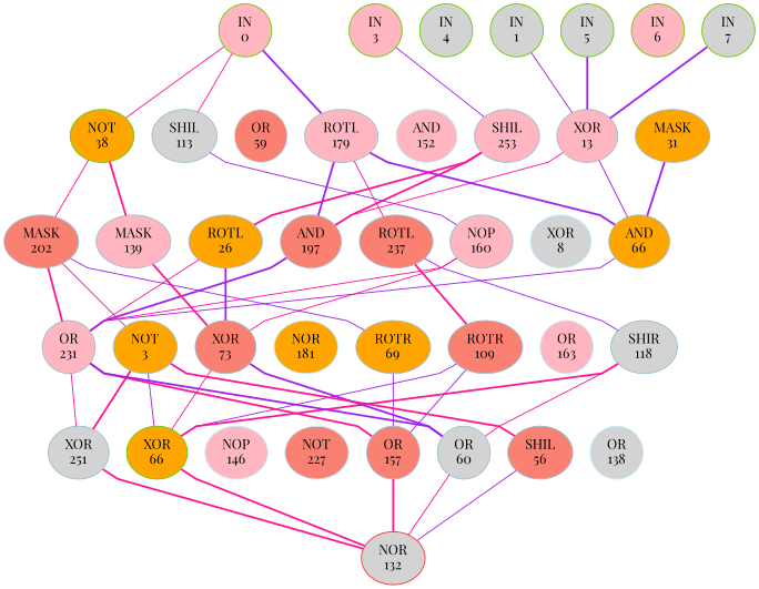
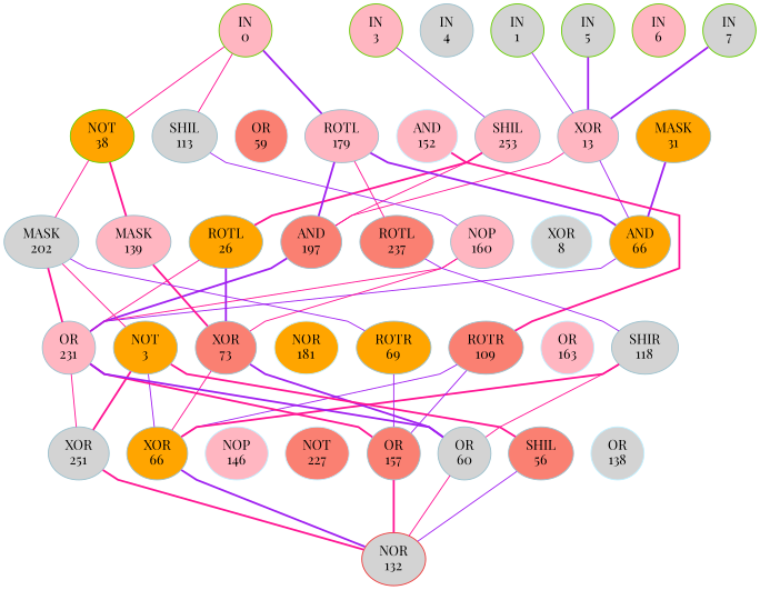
  graph {
    fontname="Playfair Display"
    ordering=out
    rankdir=BT
    ranksep=0.75
    splines=polyline
    node [color=lightblue3 fillcolor=lightpink fontname="Playfair Display" style=filled]
    edge [fontname="Playfair Display" style=invis]
    n1 [color=chartreuse3 label="IN\n0"]
    n2 [color=chartreuse3 fillcolor=lightgrey label="IN\n1"]
    n3 [color=chartreuse3 label="IN\n3"]
-   n4 [color=chartreuse3 fillcolor=lightgrey label="IN\n4"]
+   n4 [fillcolor=lightgrey label="IN\n4"]
    n5 [color=chartreuse3 fillcolor=lightgrey label="IN\n5"]
    n6 [color=chartreuse3 label="IN\n6"]
    n7 [color=chartreuse3 fillcolor=lightgrey label="IN\n7"]
    n8 [color=chartreuse3 fillcolor=orange label="NOT\n38"]
    n9 [fillcolor=lightgrey label="SHIL\n113"]
    n10 [color=lightblue1 fillcolor=salmon label="OR\n59"]
    n11 [label="ROTL\n179"]
    n12 [color=lightblue1 label="AND\n152"]
    n13 [label="SHIL\n253"]
    n14 [label="XOR\n13"]
    n15 [fillcolor=orange label="MASK\n31"]
-   n16 [fillcolor=salmon label="MASK\n202"]
+   n16 [fillcolor=lightgrey label="MASK\n202"]
    n17 [label="MASK\n139"]
    n18 [fillcolor=orange label="ROTL\n26"]
    n19 [fillcolor=salmon label="AND\n197"]
    n20 [fillcolor=salmon label="ROTL\n237"]
    n21 [label="NOP\n160"]
    n22 [color=lightblue1 fillcolor=lightgrey label="XOR\n8"]
    n23 [fillcolor=orange label="AND\n66"]
    n24 [label="OR\n231"]
    n25 [fillcolor=orange label="NOT\n3"]
    n26 [fillcolor=salmon label="XOR\n73"]
    n27 [color=lightblue1 fillcolor=orange label="NOR\n181"]
    n28 [fillcolor=orange label="ROTR\n69"]
    n29 [fillcolor=salmon label="ROTR\n109"]
    n30 [color=lightblue1 label="OR\n163"]
    n31 [fillcolor=lightgrey label="SHIR\n118"]
    n32 [fillcolor=lightgrey label="XOR\n251"]
-   n33 [color=chartreuse3 fillcolor=orange label="XOR\n66"]
+   n33 [fillcolor=orange label="XOR\n66"]
    n34 [color=lightblue1 label="NOP\n146"]
    n35 [color=lightblue1 fillcolor=salmon label="NOT\n227"]
    n36 [fillcolor=salmon label="OR\n157"]
    n37 [fillcolor=lightgrey label="OR\n60"]
    n38 [fillcolor=salmon label="SHIL\n56"]
    n39 [color=lightblue1 fillcolor=lightgrey label="OR\n138"]
    n40 [color=brown2 fillcolor=lightgrey label="NOR\n132"]
    subgraph sub_1 {
      rank=same
      n1
      n2
      n3
      n4
      n5
      n6
      n7
    }
    subgraph sub_2 {
      rank=same
      n8
      n9
      n10
      n11
      n12
      n13
      n14
      n15
    }
    subgraph sub_3 {
      rank=same
      n16
      n17
      n18
      n19
      n20
      n21
      n22
      n23
    }
    subgraph sub_4 {
      rank=same
      n24
      n25
      n26
      n27
      n28
      n29
      n30
      n31
    }
    subgraph sub_5 {
      rank=same
      n32
      n33
      n34
      n35
      n36
      n37
      n38
      n39
    }
    subgraph sub_6 {
      rank=same
      n40
    }
    n1 -- n2
    n3 -- n4
    n4 -- n5
    n5 -- n6
    n6 -- n7
    n8 -- n1 [color=deeppink style=solid]
    n8 -- n9
    n9 -- n1 [color=deeppink style=solid]
    n9 -- n10
    n10 -- n11
    n11 -- n1 [color=purple style=bold]
    n11 -- n12
    n12 -- n13
    n13 -- n3 [color=purple style=solid]
    n13 -- n14
    n14 -- n2 [color=purple style=solid]
    n14 -- n5 [color=purple style=bold]
    n14 -- n7 [color=purple style=bold]
    n14 -- n15
    n16 -- n8 [color=deeppink style=solid]
    n16 -- n17
    n17 -- n8 [color=deeppink style=bold]
    n17 -- n18
    n18 -- n13 [color=deeppink style=bold]
    n18 -- n19
    n19 -- n11 [color=purple style=bold]
-   n19 -- n13 [color=deeppink style=bold]
+   n19 -- n13 [color=deeppink style=solid]
    n19 -- n14 [color=deeppink style=solid]
    n19 -- n20
    n20 -- n11 [color=deeppink style=solid]
    n20 -- n21
    n21 -- n9 [color=purple style=solid]
    n21 -- n22
    n22 -- n23
    n23 -- n11 [color=purple style=bold]
    n23 -- n14 [color=purple style=solid]
    n23 -- n15 [color=purple style=bold]
    n24 -- n16 [color=deeppink style=bold]
    n24 -- n18 [color=deeppink style=solid]
    n24 -- n19 [color=purple style=bold]
    n24 -- n21 [color=deeppink style=solid]
    n24 -- n23 [color=purple style=solid]
    n24 -- n25
    n25 -- n16 [color=deeppink style=solid]
    n25 -- n26
    n26 -- n17 [color=deeppink style=bold]
    n26 -- n18 [color=purple style=bold]
    n26 -- n21 [color=deeppink style=solid]
    n26 -- n27
    n27 -- n28
    n28 -- n16 [color=purple style=solid]
    n28 -- n29
-   n29 -- n20 [color=deeppink style=bold]
+   n29 -- n12 [color=deeppink style=bold]
    n29 -- n30
    n30 -- n31
    n31 -- n20 [color=purple style=solid]
    n32 -- n24 [color=deeppink style=solid]
    n32 -- n25 [color=deeppink style=bold]
    n32 -- n33
    n33 -- n25 [color=purple style=solid]
    n33 -- n26 [color=deeppink style=solid]
    n33 -- n29 [color=purple style=solid]
    n33 -- n31 [color=deeppink style=bold]
    n33 -- n34
    n34 -- n35
    n35 -- n36
    n36 -- n24 [color=deeppink style=bold]
    n36 -- n28 [color=purple style=solid]
    n36 -- n29 [color=purple style=solid]
    n36 -- n37
    n37 -- n24 [color=purple style=bold]
    n37 -- n26 [color=purple style=bold]
    n37 -- n31 [color=deeppink style=solid]
    n37 -- n38
    n38 -- n25 [color=deeppink style=bold]
    n38 -- n39
    n40 -- n32 [color=deeppink style=bold]
-   n40 -- n33 [color=deeppink style=bold]
+   n40 -- n33 [color=purple style=bold]
    n40 -- n36 [color=deeppink style=bold]
    n40 -- n37 [color=deeppink style=solid]
    n40 -- n38 [color=purple style=solid]
    n40 -- n40
  }
